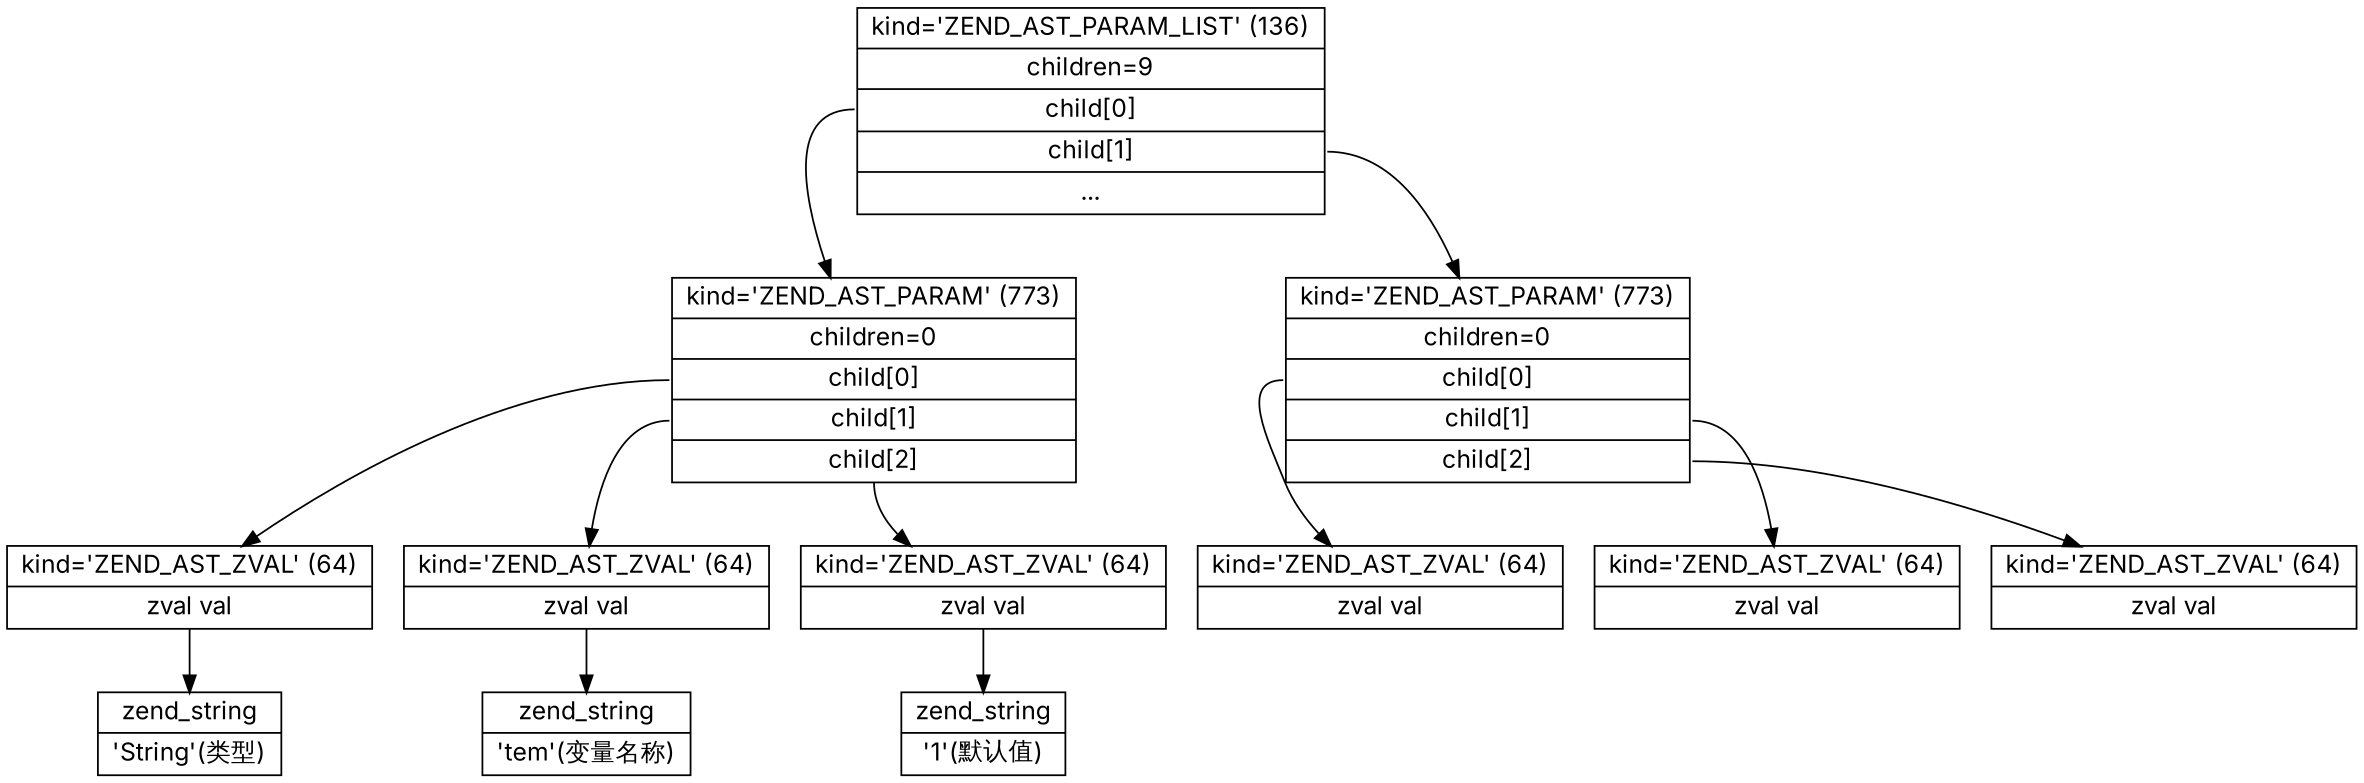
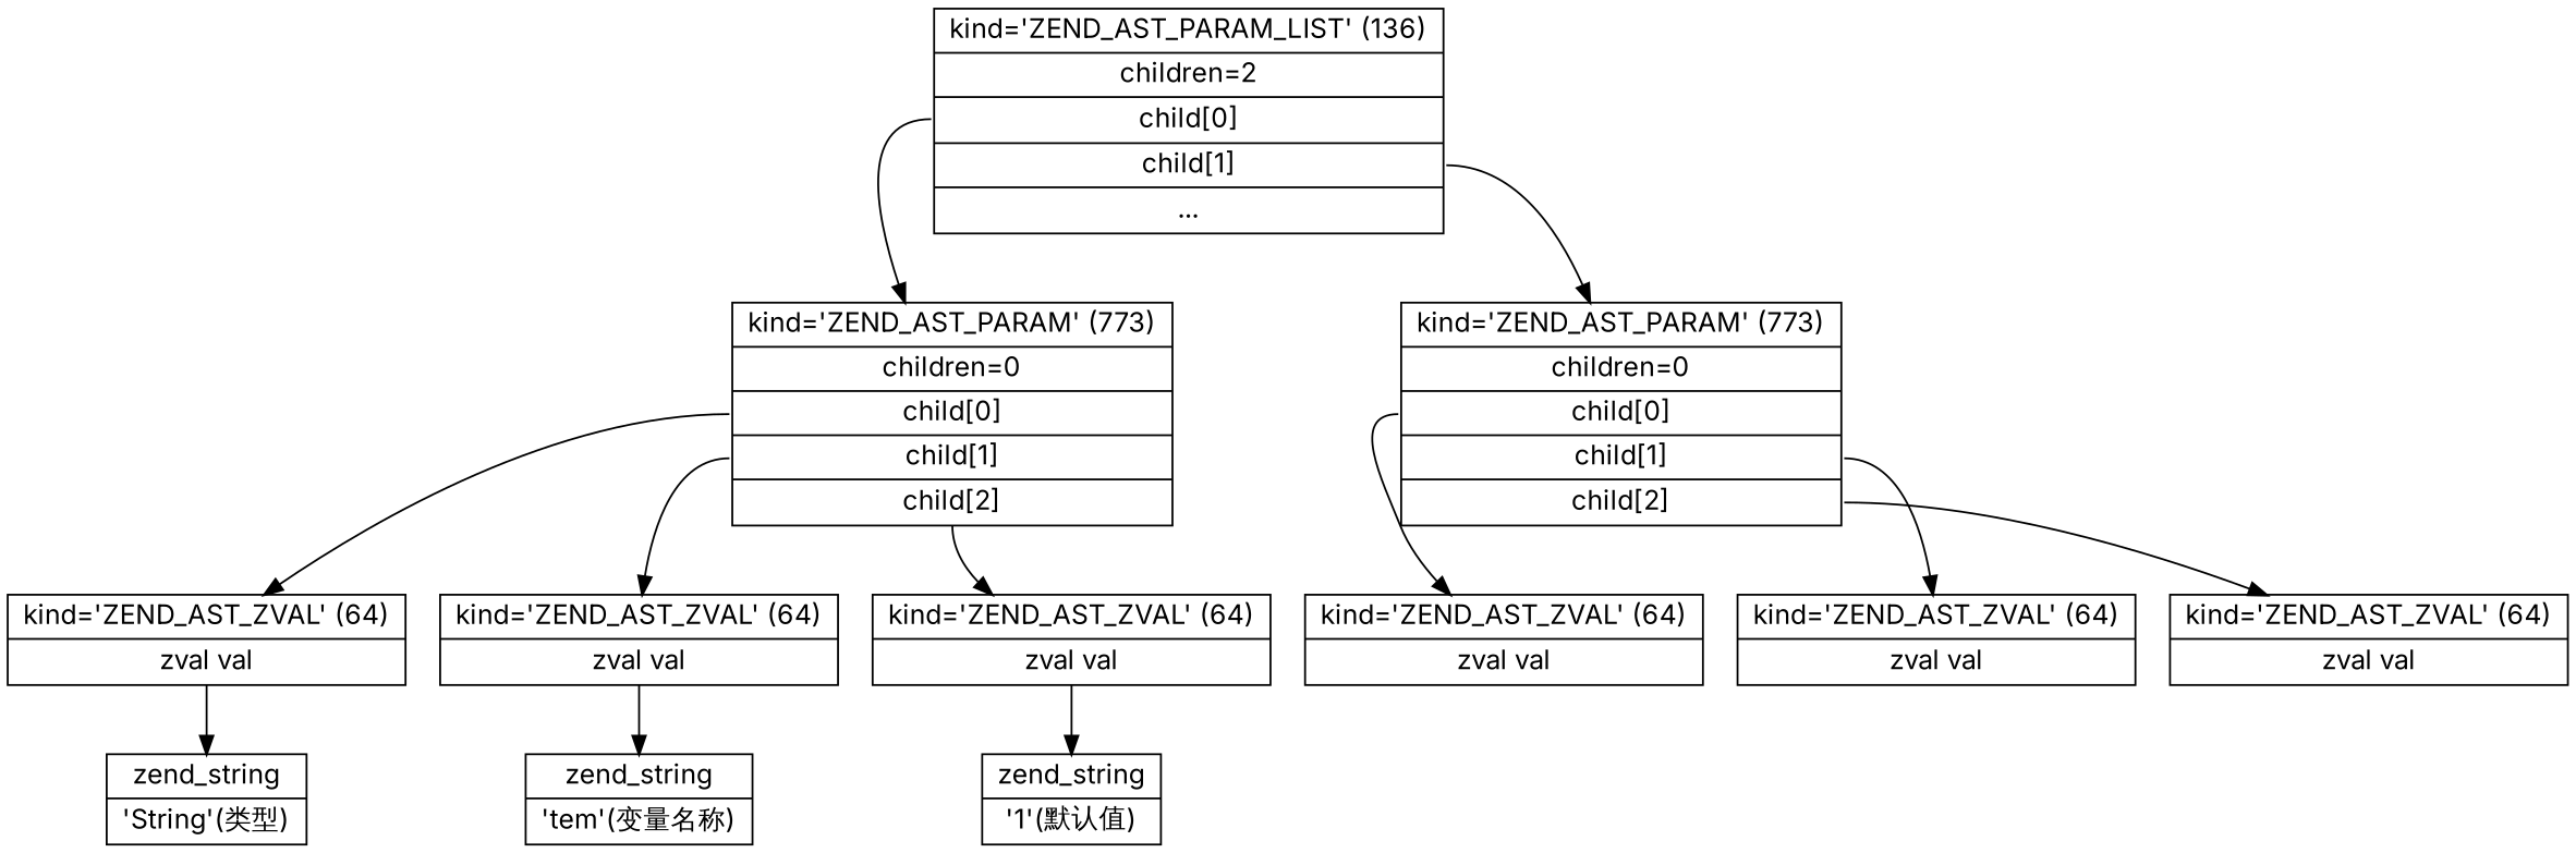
  digraph {
    fontname=Inter
    node [shape=record fontname=Inter]
    edge [fontname=Inter]
-   n1 [label="{<param_list>kind='ZEND_AST_PARAM_LIST' (136) |children=9|<child0>child[0]|<child1>child[1]|...}"]
+   n1 [label="{<param_list>kind='ZEND_AST_PARAM_LIST' (136) |children=2|<child0>child[0]|<child1>child[1]|...}"]
    n2 [label="{<kind>kind='ZEND_AST_PARAM' (773)|children=0|<child0>child[0]|<child1>child[1]|<child2>child[2]}"]
    n3 [label="{<kind>kind='ZEND_AST_PARAM' (773)|children=0|<child0>child[0]|<child1>child[1]|<child2>child[2]}"]
    n4 [label="{<kind>kind='ZEND_AST_ZVAL' (64)|zval val}"]
    n5 [label="{<kind>kind='ZEND_AST_ZVAL' (64)|zval val}"]
    n6 [label="{<kind>kind='ZEND_AST_ZVAL' (64)|zval val}"]
    n7 [label="{<kind>kind='ZEND_AST_ZVAL' (64)|zval val}"]
    n8 [label="{<kind>kind='ZEND_AST_ZVAL' (64)|zval val}"]
    n9 [label="{<kind>kind='ZEND_AST_ZVAL' (64)|zval val}"]
    n10 [label="{zend_string|'String'(类型)}"]
    n11 [label="{zend_string|'tem'(变量名称)}"]
    n12 [label="{zend_string|'1'(默认值)}"]
    n1 -> n2 [tailport=child0]
    n1 -> n3 [tailport=child1]
    n2 -> n4 [tailport=child0]
    n2 -> n5 [tailport=child1]
    n2 -> n6 [tailport=child2]
    n3 -> n7 [tailport=child0]
    n3 -> n8 [tailport=child1]
    n3 -> n9 [tailport=child2]
    n4 -> n10
    n5 -> n11
    n6 -> n12
  }
